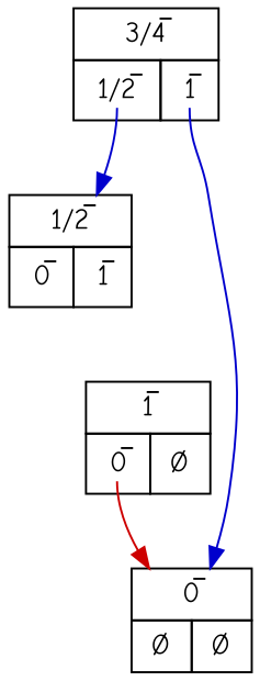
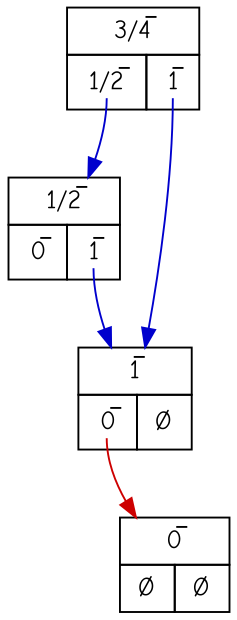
  digraph {
    fontname="Comic Neue"
    node [fontname="Comic Neue" margin=0 shape=none]
    edge [color=blue3 dir=forward fontname="Comic Neue" tailport="1,1"]
    n1 [label=<<TABLE BORDER="0" CELLBORDER="1" CELLSPACING="0" CELLPADDING="4">          <TR><TD COLSPAN="2">3/4̅</TD></TR>          <TR><TD PORT="L"> <TABLE BORDER="0" CELLBORDER="0" CELLPADDING="0"><TR><TD PORT="1/2,1"> 1/2̅ </TD> &nbsp; </TR></TABLE> </TD><TD PORT="R"> <TABLE BORDER="0" CELLBORDER="0" CELLPADDING="0"><TR><TD PORT="1,1"> 1̅ </TD> &nbsp; </TR></TABLE> </TD></TR>          </TABLE>>]
    n2 [label=<<TABLE BORDER="0" CELLBORDER="1" CELLSPACING="0" CELLPADDING="4">          <TR><TD COLSPAN="2">1/2̅</TD></TR>          <TR><TD PORT="L"> <TABLE BORDER="0" CELLBORDER="0" CELLPADDING="0"><TR><TD PORT="0,1"> 0̅ </TD> &nbsp; </TR></TABLE> </TD><TD PORT="R"> <TABLE BORDER="0" CELLBORDER="0" CELLPADDING="0"><TR><TD PORT="1,1"> 1̅ </TD> &nbsp; </TR></TABLE> </TD></TR>          </TABLE>>]
    n3 [label=<<TABLE BORDER="0" CELLBORDER="1" CELLSPACING="0" CELLPADDING="4">          <TR><TD COLSPAN="2">1̅</TD></TR>          <TR><TD PORT="L"> <TABLE BORDER="0" CELLBORDER="0" CELLPADDING="0"><TR><TD PORT="0,1"> 0̅ </TD> &nbsp; </TR></TABLE> </TD><TD PORT="R"> Ø </TD></TR>          </TABLE>>]
    n4 [label=<<TABLE BORDER="0" CELLBORDER="1" CELLSPACING="0" CELLPADDING="4">          <TR><TD COLSPAN="2">0̅</TD></TR>          <TR><TD PORT="L"> Ø </TD><TD PORT="R"> Ø </TD></TR>          </TABLE>>]
    n1 -> n2 [tailport="1/2,1"]
-   n1 -> n4
+   n1 -> n3
+   n2 -> n3
    n3 -> n4 [color=red3 tailport="0,1"]
  }
